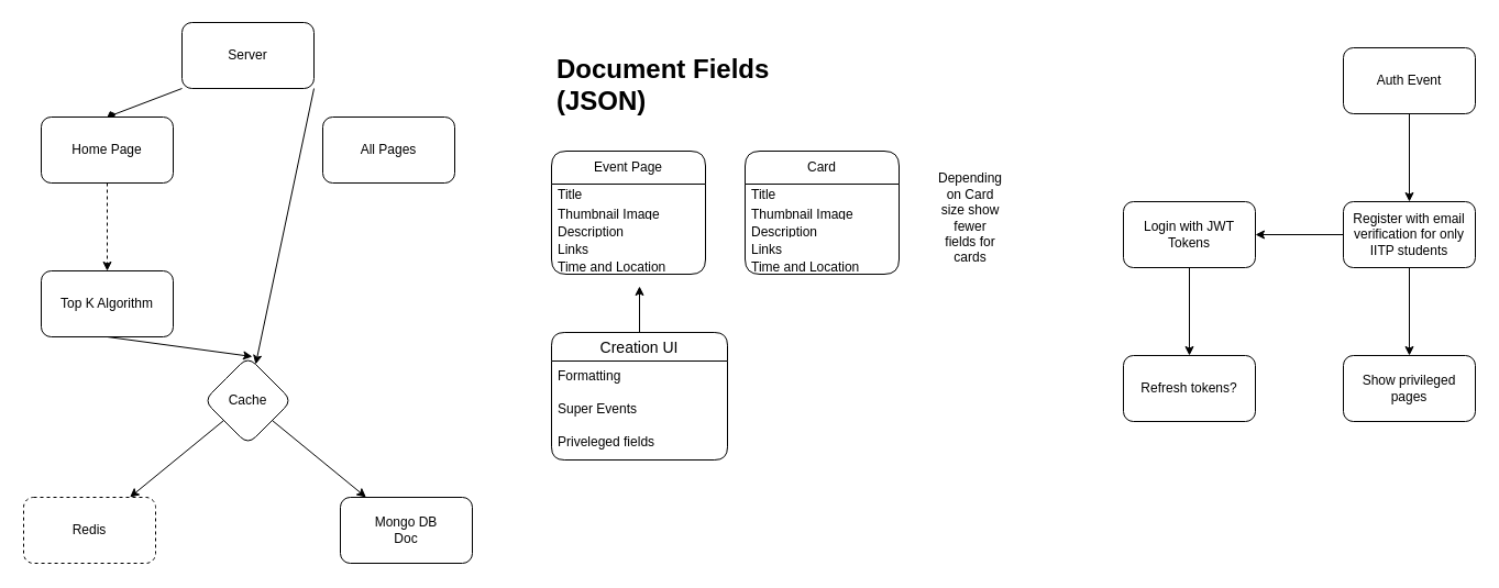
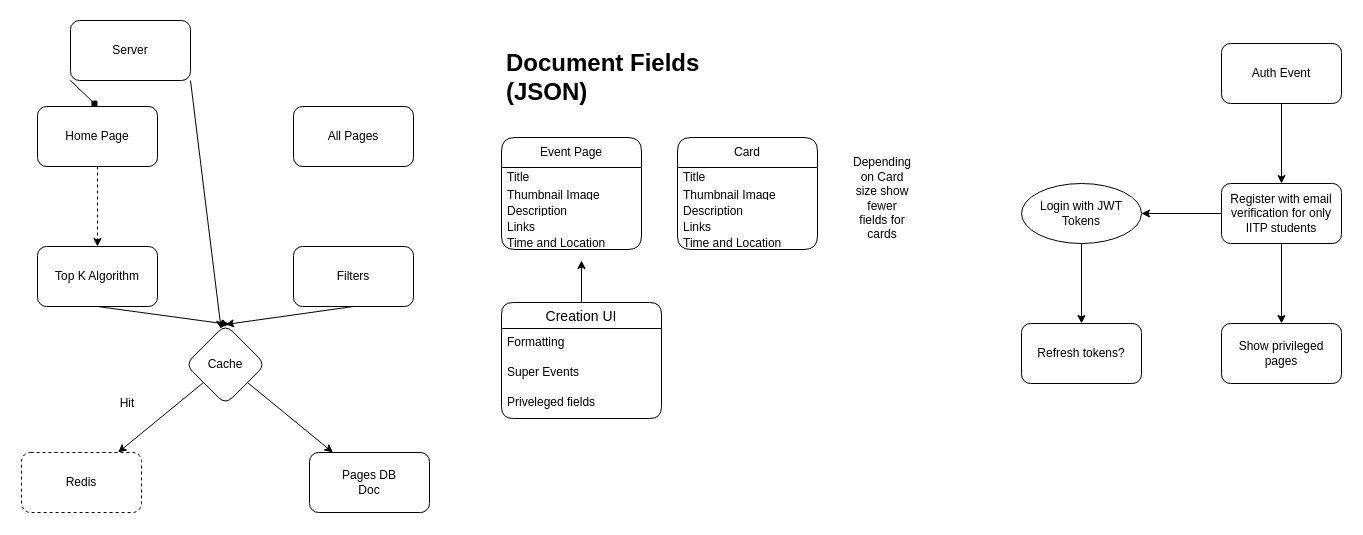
  <mxCell id="0" />
  <mxCell id="1" parent="0" />
  <mxCell id="2" style="edgeStyle=none;rounded=1;html=1;exitX=0;exitY=1;exitDx=0;exitDy=0;entryX=0.5;entryY=0;entryDx=0;entryDy=0;endArrow=diamond;" edge="1" parent="1" source="4" target="6"><mxGeometry relative="1" as="geometry" /></mxCell>
  <mxCell id="3" style="edgeStyle=none;rounded=1;html=1;exitX=1;exitY=1;exitDx=0;exitDy=0;" edge="1" parent="1" source="4" target="14"><mxGeometry relative="1" as="geometry" /></mxCell>
- <mxCell id="4" value="Server" style="rounded=1;whiteSpace=wrap;html=1;" vertex="1" parent="1"><mxGeometry x="165" y="20" width="120" height="60" as="geometry" /></mxCell>
+ <mxCell id="4" value="Server" style="rounded=1;whiteSpace=wrap;html=1;" vertex="1" parent="1"><mxGeometry x="70" y="20" width="120" height="60" as="geometry" /></mxCell>
  <mxCell id="5" value="" style="edgeStyle=none;rounded=1;html=1;dashed=1;" edge="1" parent="1" source="6" target="9"><mxGeometry relative="1" as="geometry" /></mxCell>
  <mxCell id="6" value="Home Page" style="rounded=1;whiteSpace=wrap;html=1;" vertex="1" parent="1"><mxGeometry x="37" y="106" width="120" height="60" as="geometry" /></mxCell>
  <mxCell id="7" value="All Pages" style="rounded=1;whiteSpace=wrap;html=1;" vertex="1" parent="1"><mxGeometry x="293" y="106" width="120" height="60" as="geometry" /></mxCell>
  <mxCell id="8" style="edgeStyle=none;rounded=1;html=1;exitX=0.5;exitY=1;exitDx=0;exitDy=0;" edge="1" parent="1" source="9"><mxGeometry relative="1" as="geometry"><mxPoint x="229" y="324" as="targetPoint" /></mxGeometry></mxCell>
  <mxCell id="9" value="Top K Algorithm" style="whiteSpace=wrap;html=1;rounded=1;" vertex="1" parent="1"><mxGeometry x="37" y="246" width="120" height="60" as="geometry" /></mxCell>
+ <mxCell id="10" style="edgeStyle=none;rounded=1;html=1;exitX=0.5;exitY=1;exitDx=0;exitDy=0;entryX=0.5;entryY=0;entryDx=0;entryDy=0;" edge="1" parent="1" source="11" target="14"><mxGeometry relative="1" as="geometry" /></mxCell>
+ <mxCell id="11" value="Filters" style="whiteSpace=wrap;html=1;rounded=1;" vertex="1" parent="1"><mxGeometry x="293" y="246" width="120" height="60" as="geometry" /></mxCell>
  <mxCell id="12" value="" style="edgeStyle=none;rounded=1;html=1;" edge="1" parent="1" source="14" target="15"><mxGeometry relative="1" as="geometry" /></mxCell>
  <mxCell id="13" value="" style="edgeStyle=none;rounded=1;html=1;" edge="1" parent="1" source="14" target="16"><mxGeometry relative="1" as="geometry" /></mxCell>
  <mxCell id="14" value="Cache" style="rhombus;whiteSpace=wrap;html=1;rounded=1;" vertex="1" parent="1"><mxGeometry x="184.997" y="324.001" width="80" height="80" as="geometry" /></mxCell>
  <mxCell id="15" value="Redis" style="whiteSpace=wrap;html=1;rounded=1;dashed=1;" vertex="1" parent="1"><mxGeometry x="20.997" y="452.001" width="120" height="60" as="geometry" /></mxCell>
- <mxCell id="16" value="Mongo DB&lt;br&gt;Doc" style="whiteSpace=wrap;html=1;rounded=1;" vertex="1" parent="1"><mxGeometry x="308.997" y="452.001" width="120" height="60" as="geometry" /></mxCell>
+ <mxCell id="16" value="Pages DB&lt;br&gt;Doc" style="whiteSpace=wrap;html=1;rounded=1;" vertex="1" parent="1"><mxGeometry x="308.997" y="452.001" width="120" height="60" as="geometry" /></mxCell>
+ <mxCell id="17" value="Hit" style="text;html=1;strokeColor=none;fillColor=none;align=center;verticalAlign=middle;whiteSpace=wrap;rounded=0;" vertex="1" parent="1"><mxGeometry x="97" y="388" width="60" height="30" as="geometry" /></mxCell>
  <mxCell id="18" value="&lt;h1&gt;&lt;span style=&quot;background-color: initial;&quot;&gt;Document Fields (JSON)&lt;/span&gt;&lt;br&gt;&lt;/h1&gt;" style="text;html=1;strokeColor=none;fillColor=none;spacing=5;spacingTop=-20;whiteSpace=wrap;overflow=hidden;rounded=0;" vertex="1" parent="1"><mxGeometry x="501" y="43" width="240" height="66" as="geometry" /></mxCell>
  <mxCell id="19" value="Event Page" style="swimlane;fontStyle=0;childLayout=stackLayout;horizontal=1;startSize=30;horizontalStack=0;resizeParent=1;resizeParentMax=0;resizeLast=0;collapsible=1;marginBottom=0;whiteSpace=wrap;html=1;rounded=1;" vertex="1" parent="1"><mxGeometry x="501" y="137" width="140" height="112" as="geometry"><mxRectangle x="752" y="288" width="112" height="32" as="alternateBounds" /></mxGeometry></mxCell>
  <mxCell id="20" value="Title" style="text;strokeColor=none;fillColor=none;align=left;verticalAlign=middle;spacingLeft=4;spacingRight=4;overflow=hidden;points=[[0,0.5],[1,0.5]];portConstraint=eastwest;rotatable=0;whiteSpace=wrap;html=1;rounded=1;" vertex="1" parent="19"><mxGeometry y="30" width="140" height="18" as="geometry" /></mxCell>
  <mxCell id="21" value="Thumbnail Image" style="text;strokeColor=none;fillColor=none;align=left;verticalAlign=middle;spacingLeft=4;spacingRight=4;overflow=hidden;points=[[0,0.5],[1,0.5]];portConstraint=eastwest;rotatable=0;whiteSpace=wrap;html=1;rounded=1;" vertex="1" parent="19"><mxGeometry y="48" width="140" height="16" as="geometry" /></mxCell>
  <mxCell id="22" value="Description" style="text;strokeColor=none;fillColor=none;align=left;verticalAlign=middle;spacingLeft=4;spacingRight=4;overflow=hidden;points=[[0,0.5],[1,0.5]];portConstraint=eastwest;rotatable=0;whiteSpace=wrap;html=1;rounded=1;" vertex="1" parent="19"><mxGeometry y="64" width="140" height="16" as="geometry" /></mxCell>
  <mxCell id="23" value="Links" style="text;strokeColor=none;fillColor=none;align=left;verticalAlign=middle;spacingLeft=4;spacingRight=4;overflow=hidden;points=[[0,0.5],[1,0.5]];portConstraint=eastwest;rotatable=0;whiteSpace=wrap;html=1;rounded=1;" vertex="1" parent="19"><mxGeometry y="80" width="140" height="16" as="geometry" /></mxCell>
  <mxCell id="24" value="Time and Location" style="text;strokeColor=none;fillColor=none;align=left;verticalAlign=middle;spacingLeft=4;spacingRight=4;overflow=hidden;points=[[0,0.5],[1,0.5]];portConstraint=eastwest;rotatable=0;whiteSpace=wrap;html=1;rounded=1;" vertex="1" parent="19"><mxGeometry y="96" width="140" height="16" as="geometry" /></mxCell>
  <mxCell id="25" value="Card" style="swimlane;fontStyle=0;childLayout=stackLayout;horizontal=1;startSize=30;horizontalStack=0;resizeParent=1;resizeParentMax=0;resizeLast=0;collapsible=1;marginBottom=0;whiteSpace=wrap;html=1;rounded=1;" vertex="1" parent="1"><mxGeometry x="677" y="137" width="140" height="112" as="geometry"><mxRectangle x="752" y="288" width="112" height="32" as="alternateBounds" /></mxGeometry></mxCell>
  <mxCell id="26" value="Title" style="text;strokeColor=none;fillColor=none;align=left;verticalAlign=middle;spacingLeft=4;spacingRight=4;overflow=hidden;points=[[0,0.5],[1,0.5]];portConstraint=eastwest;rotatable=0;whiteSpace=wrap;html=1;rounded=1;" vertex="1" parent="25"><mxGeometry y="30" width="140" height="18" as="geometry" /></mxCell>
  <mxCell id="27" value="Thumbnail Image" style="text;strokeColor=none;fillColor=none;align=left;verticalAlign=middle;spacingLeft=4;spacingRight=4;overflow=hidden;points=[[0,0.5],[1,0.5]];portConstraint=eastwest;rotatable=0;whiteSpace=wrap;html=1;rounded=1;" vertex="1" parent="25"><mxGeometry y="48" width="140" height="16" as="geometry" /></mxCell>
  <mxCell id="28" value="Description" style="text;strokeColor=none;fillColor=none;align=left;verticalAlign=middle;spacingLeft=4;spacingRight=4;overflow=hidden;points=[[0,0.5],[1,0.5]];portConstraint=eastwest;rotatable=0;whiteSpace=wrap;html=1;rounded=1;" vertex="1" parent="25"><mxGeometry y="64" width="140" height="16" as="geometry" /></mxCell>
  <mxCell id="29" value="Links" style="text;strokeColor=none;fillColor=none;align=left;verticalAlign=middle;spacingLeft=4;spacingRight=4;overflow=hidden;points=[[0,0.5],[1,0.5]];portConstraint=eastwest;rotatable=0;whiteSpace=wrap;html=1;rounded=1;" vertex="1" parent="25"><mxGeometry y="80" width="140" height="16" as="geometry" /></mxCell>
  <mxCell id="30" value="Time and Location" style="text;strokeColor=none;fillColor=none;align=left;verticalAlign=middle;spacingLeft=4;spacingRight=4;overflow=hidden;points=[[0,0.5],[1,0.5]];portConstraint=eastwest;rotatable=0;whiteSpace=wrap;html=1;rounded=1;" vertex="1" parent="25"><mxGeometry y="96" width="140" height="16" as="geometry" /></mxCell>
  <mxCell id="31" style="edgeStyle=none;rounded=1;html=1;" edge="1" parent="1" source="32"><mxGeometry relative="1" as="geometry"><mxPoint x="581" y="260" as="targetPoint" /></mxGeometry></mxCell>
  <mxCell id="32" value="Creation UI" style="swimlane;fontStyle=0;childLayout=stackLayout;horizontal=1;startSize=26;horizontalStack=0;resizeParent=1;resizeParentMax=0;resizeLast=0;collapsible=1;marginBottom=0;align=center;fontSize=14;rounded=1;" vertex="1" parent="1"><mxGeometry x="501" y="302" width="160" height="116" as="geometry" /></mxCell>
  <mxCell id="33" value="Formatting" style="text;strokeColor=none;fillColor=none;spacingLeft=4;spacingRight=4;overflow=hidden;rotatable=0;points=[[0,0.5],[1,0.5]];portConstraint=eastwest;fontSize=12;rounded=1;" vertex="1" parent="32"><mxGeometry y="26" width="160" height="30" as="geometry" /></mxCell>
  <mxCell id="34" value="Super Events" style="text;strokeColor=none;fillColor=none;spacingLeft=4;spacingRight=4;overflow=hidden;rotatable=0;points=[[0,0.5],[1,0.5]];portConstraint=eastwest;fontSize=12;rounded=1;" vertex="1" parent="32"><mxGeometry y="56" width="160" height="30" as="geometry" /></mxCell>
  <mxCell id="35" value="Priveleged fields" style="text;strokeColor=none;fillColor=none;spacingLeft=4;spacingRight=4;overflow=hidden;rotatable=0;points=[[0,0.5],[1,0.5]];portConstraint=eastwest;fontSize=12;rounded=1;" vertex="1" parent="32"><mxGeometry y="86" width="160" height="30" as="geometry" /></mxCell>
  <mxCell id="36" value="Depending on Card size show fewer fields for cards" style="text;html=1;strokeColor=none;fillColor=none;align=center;verticalAlign=middle;whiteSpace=wrap;rounded=0;" vertex="1" parent="1"><mxGeometry x="852" y="152.5" width="60" height="91" as="geometry" /></mxCell>
  <mxCell id="37" value="" style="edgeStyle=none;rounded=1;html=1;" edge="1" parent="1" source="38" target="41"><mxGeometry relative="1" as="geometry" /></mxCell>
  <mxCell id="38" value="Auth Event" style="rounded=1;whiteSpace=wrap;html=1;" vertex="1" parent="1"><mxGeometry x="1221" y="43" width="120" height="60" as="geometry" /></mxCell>
  <mxCell id="39" value="" style="edgeStyle=none;rounded=1;html=1;" edge="1" parent="1" source="41" target="42"><mxGeometry relative="1" as="geometry" /></mxCell>
  <mxCell id="40" value="" style="edgeStyle=none;rounded=1;html=1;" edge="1" parent="1" source="41" target="44"><mxGeometry relative="1" as="geometry" /></mxCell>
  <mxCell id="41" value="Register with email verification for only IITP students" style="whiteSpace=wrap;html=1;rounded=1;" vertex="1" parent="1"><mxGeometry x="1221" y="183" width="120" height="60" as="geometry" /></mxCell>
  <mxCell id="42" value="Show privileged pages" style="whiteSpace=wrap;html=1;rounded=1;" vertex="1" parent="1"><mxGeometry x="1221" y="323" width="120" height="60" as="geometry" /></mxCell>
  <mxCell id="43" value="" style="edgeStyle=none;rounded=1;html=1;" edge="1" parent="1" source="44" target="45"><mxGeometry relative="1" as="geometry" /></mxCell>
- <mxCell id="44" value="Login with JWT Tokens" style="whiteSpace=wrap;html=1;rounded=1;" vertex="1" parent="1"><mxGeometry x="1021" y="183" width="120" height="60" as="geometry" /></mxCell>
+ <mxCell id="44" value="Login with JWT Tokens" style="ellipse;whiteSpace=wrap;html=1;" vertex="1" parent="1"><mxGeometry x="1021" y="183" width="120" height="60" as="geometry" /></mxCell>
  <mxCell id="45" value="Refresh tokens?" style="whiteSpace=wrap;html=1;rounded=1;" vertex="1" parent="1"><mxGeometry x="1021" y="323" width="120" height="60" as="geometry" /></mxCell>
